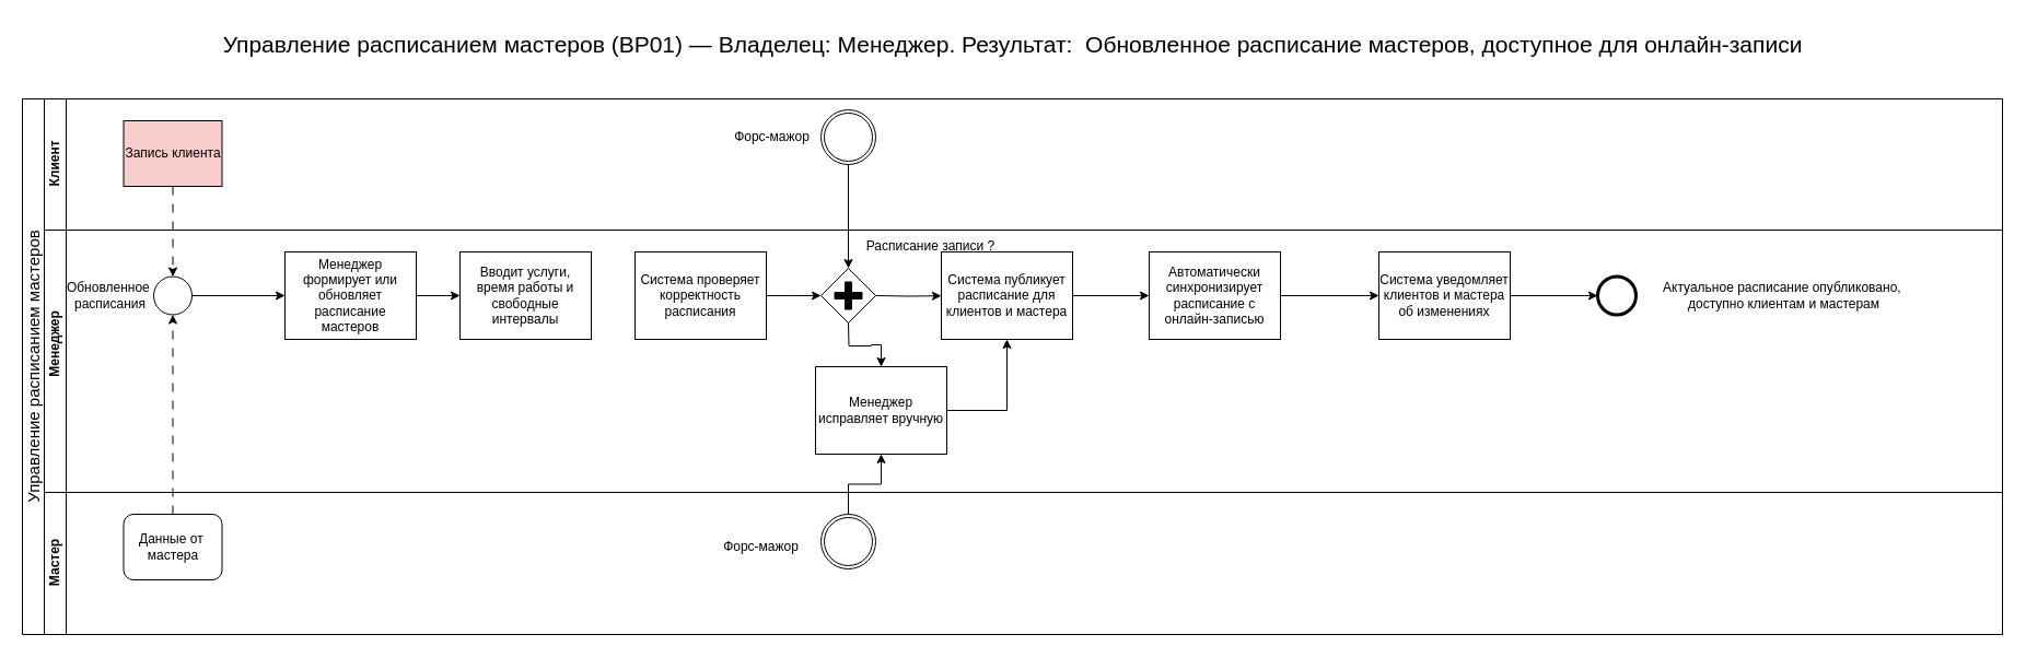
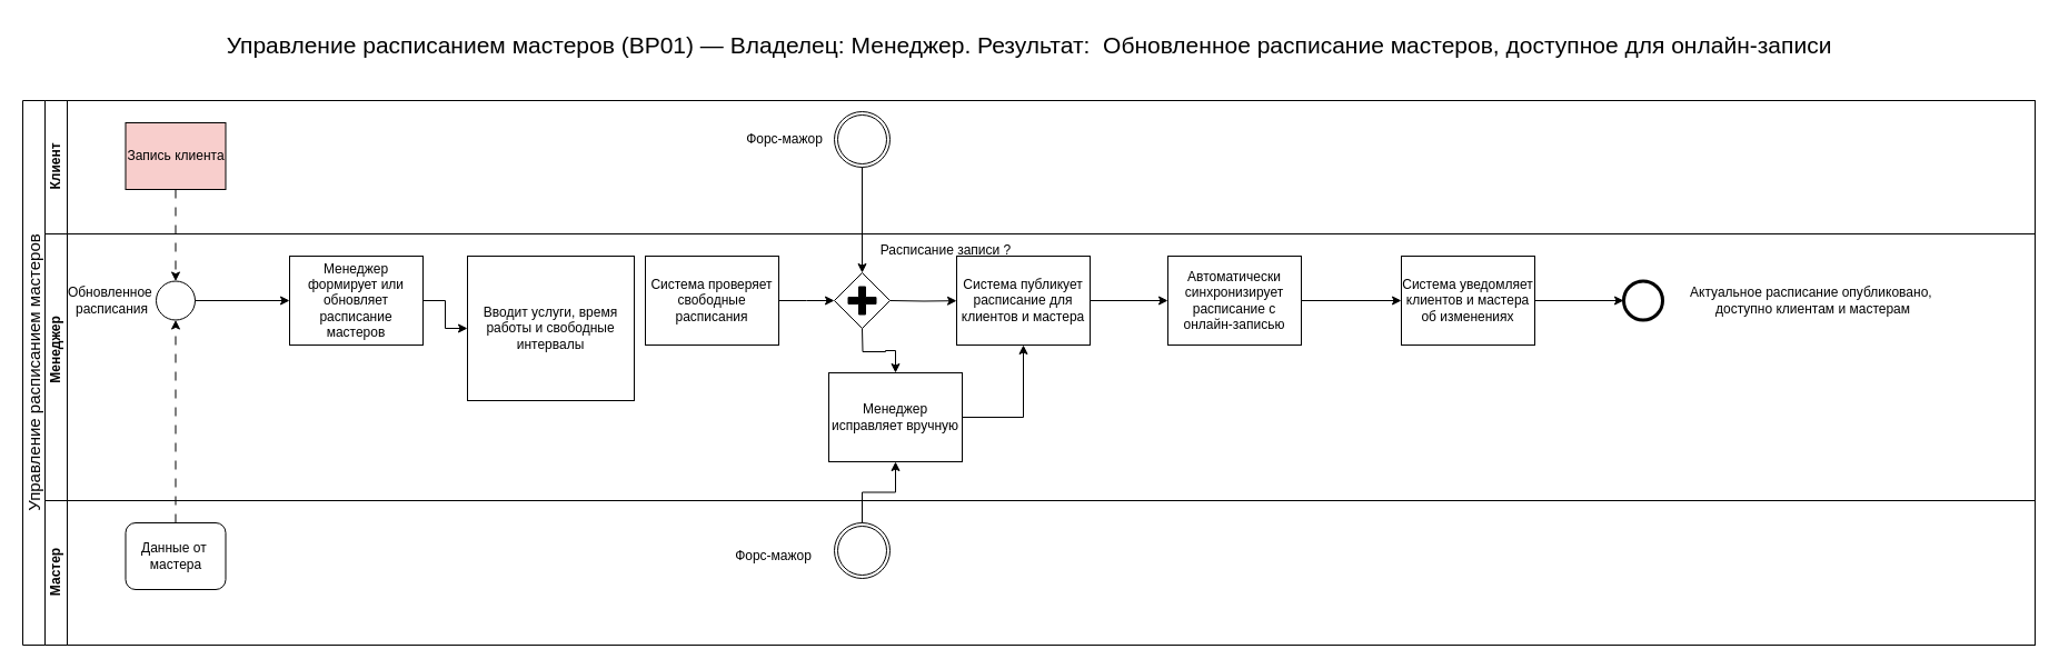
  <mxCell id="0" />
  <mxCell id="1" parent="0" />
  <mxCell id="2" value="&lt;font style=&quot;font-size: 21px;&quot;&gt;Управление расписанием мастеров (BP01) — Владелец: Менеджер. Результат:&amp;nbsp;&amp;nbsp;Обновленное расписание мастеров, доступное для онлайн-записи&lt;/font&gt;" style="text;html=1;align=center;verticalAlign=middle;resizable=0;points=[];autosize=1;strokeColor=none;fillColor=none;" parent="1" vertex="1"><mxGeometry x="190" y="20" width="1470" height="40" as="geometry" /></mxCell>
  <mxCell id="3" value="&lt;span style=&quot;text-wrap-mode: nowrap; font-weight: normal;&quot;&gt;&lt;font style=&quot;font-size: 15px;&quot;&gt;Управление расписанием мастеров&lt;/font&gt;&lt;/span&gt;" style="swimlane;html=1;childLayout=stackLayout;resizeParent=1;resizeParentMax=0;horizontal=0;startSize=20;horizontalStack=0;whiteSpace=wrap;" parent="1" vertex="1"><mxGeometry x="20" y="90" width="1810" height="490" as="geometry" /></mxCell>
  <mxCell id="4" value="Клиент" style="swimlane;html=1;startSize=20;horizontal=0;" parent="3" vertex="1"><mxGeometry x="20" width="1790" height="120" as="geometry" /></mxCell>
  <mxCell id="5" value="Запись клиента" style="whiteSpace=wrap;html=1;fillColor=#f8cecc;" parent="4" vertex="1"><mxGeometry x="72.5" y="20" width="90" height="60" as="geometry" /></mxCell>
  <mxCell id="6" value="" style="points=[[0.145,0.145,0],[0.5,0,0],[0.855,0.145,0],[1,0.5,0],[0.855,0.855,0],[0.5,1,0],[0.145,0.855,0],[0,0.5,0]];shape=mxgraph.bpmn.event;html=1;verticalLabelPosition=bottom;labelBackgroundColor=#ffffff;verticalAlign=top;align=center;perimeter=ellipsePerimeter;outlineConnect=0;aspect=fixed;outline=throwing;symbol=general;" parent="4" vertex="1"><mxGeometry x="710" y="10" width="50" height="50" as="geometry" /></mxCell>
  <mxCell id="7" value="Форс-мажор" style="text;html=1;align=center;verticalAlign=middle;resizable=0;points=[];autosize=1;strokeColor=none;fillColor=none;" parent="4" vertex="1"><mxGeometry x="620" y="20" width="90" height="30" as="geometry" /></mxCell>
  <mxCell id="8" style="edgeStyle=orthogonalEdgeStyle;rounded=0;orthogonalLoop=1;jettySize=auto;html=1;exitX=0.5;exitY=1;exitDx=0;exitDy=0;entryX=0.5;entryY=0;entryDx=0;entryDy=0;entryPerimeter=0;dashed=1;dashPattern=8 8;" parent="3" source="5" target="10" edge="1"><mxGeometry relative="1" as="geometry" /></mxCell>
  <mxCell id="9" value="&lt;span style=&quot;white-space: pre;&quot;&gt;&#09;&lt;/span&gt;&lt;span style=&quot;white-space: pre;&quot;&gt;&#09;&lt;/span&gt;&lt;span style=&quot;white-space: pre;&quot;&gt;&#09;&lt;/span&gt;&lt;span style=&quot;white-space: pre;&quot;&gt;&#09;&lt;/span&gt;&lt;span style=&quot;white-space: pre;&quot;&gt;&#09;&lt;/span&gt;&lt;span style=&quot;white-space: pre;&quot;&gt;&#09;&lt;/span&gt;Менеджер" style="swimlane;html=1;startSize=20;horizontal=0;" parent="3" vertex="1"><mxGeometry x="20" y="120" width="1790" height="370" as="geometry" /></mxCell>
  <mxCell id="10" value="" style="points=[[0.145,0.145,0],[0.5,0,0],[0.855,0.145,0],[1,0.5,0],[0.855,0.855,0],[0.5,1,0],[0.145,0.855,0],[0,0.5,0]];shape=mxgraph.bpmn.event;html=1;verticalLabelPosition=bottom;labelBackgroundColor=#ffffff;verticalAlign=top;align=center;perimeter=ellipsePerimeter;outlineConnect=0;aspect=fixed;outline=standard;symbol=general;" parent="9" vertex="1"><mxGeometry x="100" y="42.5" width="35" height="35" as="geometry" /></mxCell>
  <mxCell id="11" value="Обновленное&amp;nbsp;&lt;div&gt;расписания&lt;/div&gt;" style="text;html=1;align=center;verticalAlign=middle;resizable=0;points=[];autosize=1;strokeColor=none;fillColor=none;" parent="9" vertex="1"><mxGeometry x="10" y="40" width="100" height="40" as="geometry" /></mxCell>
  <mxCell id="12" value="Менеджер формирует или обновляет расписание мастеров" style="points=[[0.25,0,0],[0.5,0,0],[0.75,0,0],[1,0.25,0],[1,0.5,0],[1,0.75,0],[0.75,1,0],[0.5,1,0],[0.25,1,0],[0,0.75,0],[0,0.5,0],[0,0.25,0]];shape=mxgraph.bpmn.task2;whiteSpace=wrap;rectStyle=rounded;size=10;html=1;container=1;expand=0;collapsible=0;taskMarker=abstract;" parent="9" vertex="1"><mxGeometry x="220" y="20" width="120" height="80" as="geometry" /></mxCell>
- <mxCell id="13" value="Вводит услуги, время работы и свободные интервалы" style="points=[[0.25,0,0],[0.5,0,0],[0.75,0,0],[1,0.25,0],[1,0.5,0],[1,0.75,0],[0.75,1,0],[0.5,1,0],[0.25,1,0],[0,0.75,0],[0,0.5,0],[0,0.25,0]];shape=mxgraph.bpmn.task2;whiteSpace=wrap;rectStyle=rounded;size=10;html=1;container=1;expand=0;collapsible=0;taskMarker=abstract;" parent="9" vertex="1"><mxGeometry x="380" y="20" width="120" height="80" as="geometry" /></mxCell>
- <mxCell id="14" value="Система проверяет корректность расписания" style="points=[[0.25,0,0],[0.5,0,0],[0.75,0,0],[1,0.25,0],[1,0.5,0],[1,0.75,0],[0.75,1,0],[0.5,1,0],[0.25,1,0],[0,0.75,0],[0,0.5,0],[0,0.25,0]];shape=mxgraph.bpmn.task2;whiteSpace=wrap;rectStyle=rounded;size=10;html=1;container=1;expand=0;collapsible=0;taskMarker=abstract;" parent="9" vertex="1"><mxGeometry x="540" y="20" width="120" height="80" as="geometry" /></mxCell>
+ <mxCell id="13" value="Вводит услуги, время работы и свободные интервалы" style="points=[[0.25,0,0],[0.5,0,0],[0.75,0,0],[1,0.25,0],[1,0.5,0],[1,0.75,0],[0.75,1,0],[0.5,1,0],[0.25,1,0],[0,0.75,0],[0,0.5,0],[0,0.25,0]];shape=mxgraph.bpmn.task2;whiteSpace=wrap;rectStyle=rounded;size=10;html=1;container=1;expand=0;collapsible=0;taskMarker=abstract;" parent="9" vertex="1"><mxGeometry x="380" y="20" width="150" height="130" as="geometry" /></mxCell>
+ <mxCell id="14" value="Система проверяет свободные расписания" style="points=[[0.25,0,0],[0.5,0,0],[0.75,0,0],[1,0.25,0],[1,0.5,0],[1,0.75,0],[0.75,1,0],[0.5,1,0],[0.25,1,0],[0,0.75,0],[0,0.5,0],[0,0.25,0]];shape=mxgraph.bpmn.task2;whiteSpace=wrap;rectStyle=rounded;size=10;html=1;container=1;expand=0;collapsible=0;taskMarker=abstract;" parent="9" vertex="1"><mxGeometry x="540" y="20" width="120" height="80" as="geometry" /></mxCell>
  <mxCell id="15" style="edgeStyle=orthogonalEdgeStyle;rounded=0;orthogonalLoop=1;jettySize=auto;html=1;exitX=1;exitY=0.5;exitDx=0;exitDy=0;exitPerimeter=0;entryX=0;entryY=0.5;entryDx=0;entryDy=0;entryPerimeter=0;" parent="9" source="10" target="12" edge="1"><mxGeometry relative="1" as="geometry" /></mxCell>
  <mxCell id="16" style="edgeStyle=orthogonalEdgeStyle;rounded=0;orthogonalLoop=1;jettySize=auto;html=1;exitX=1;exitY=0.5;exitDx=0;exitDy=0;exitPerimeter=0;entryX=0;entryY=0.5;entryDx=0;entryDy=0;entryPerimeter=0;" parent="9" source="12" target="13" edge="1"><mxGeometry relative="1" as="geometry" /></mxCell>
  <mxCell id="17" style="edgeStyle=orthogonalEdgeStyle;rounded=0;orthogonalLoop=1;jettySize=auto;html=1;exitX=1;exitY=0.5;exitDx=0;exitDy=0;exitPerimeter=0;" parent="9" edge="1"><mxGeometry relative="1" as="geometry"><mxPoint x="820" y="60.167" as="targetPoint" /><mxPoint x="760" y="60" as="sourcePoint" /></mxGeometry></mxCell>
  <mxCell id="18" value="Расписание записи ?" style="text;html=1;align=center;verticalAlign=middle;resizable=0;points=[];autosize=1;strokeColor=none;fillColor=none;" parent="9" vertex="1"><mxGeometry x="730" width="160" height="30" as="geometry" /></mxCell>
  <mxCell id="19" style="edgeStyle=orthogonalEdgeStyle;rounded=0;orthogonalLoop=1;jettySize=auto;html=1;exitX=1;exitY=0.5;exitDx=0;exitDy=0;exitPerimeter=0;entryX=0;entryY=0.5;entryDx=0;entryDy=0;entryPerimeter=0;" parent="9" source="14" edge="1"><mxGeometry relative="1" as="geometry"><mxPoint x="710" y="60" as="targetPoint" /></mxGeometry></mxCell>
  <mxCell id="20" value="Мастер" style="swimlane;html=1;startSize=20;horizontal=0;" parent="9" vertex="1"><mxGeometry y="240" width="1790" height="130" as="geometry"><mxRectangle x="20" y="240" width="740" height="30" as="alternateBounds" /></mxGeometry></mxCell>
  <mxCell id="21" value="Данные от&amp;nbsp; мастера" style="whiteSpace=wrap;html=1;rounded=1;" parent="20" vertex="1"><mxGeometry x="72.5" y="20" width="90" height="60" as="geometry" /></mxCell>
  <mxCell id="22" value="" style="points=[[0.145,0.145,0],[0.5,0,0],[0.855,0.145,0],[1,0.5,0],[0.855,0.855,0],[0.5,1,0],[0.145,0.855,0],[0,0.5,0]];shape=mxgraph.bpmn.event;html=1;verticalLabelPosition=bottom;labelBackgroundColor=#ffffff;verticalAlign=top;align=center;perimeter=ellipsePerimeter;outlineConnect=0;aspect=fixed;outline=throwing;symbol=general;" parent="20" vertex="1"><mxGeometry x="710" y="20" width="50" height="50" as="geometry" /></mxCell>
  <mxCell id="23" value="Форс-мажор" style="text;html=1;align=center;verticalAlign=middle;resizable=0;points=[];autosize=1;strokeColor=none;fillColor=none;" parent="20" vertex="1"><mxGeometry x="610" y="35" width="90" height="30" as="geometry" /></mxCell>
  <mxCell id="24" style="edgeStyle=orthogonalEdgeStyle;rounded=0;orthogonalLoop=1;jettySize=auto;html=1;exitX=0.5;exitY=0;exitDx=0;exitDy=0;entryX=0.5;entryY=1;entryDx=0;entryDy=0;entryPerimeter=0;dashed=1;dashPattern=8 8;" parent="9" source="21" target="10" edge="1"><mxGeometry relative="1" as="geometry" /></mxCell>
  <mxCell id="25" value="Система публикует расписание для клиентов и мастера" style="points=[[0.25,0,0],[0.5,0,0],[0.75,0,0],[1,0.25,0],[1,0.5,0],[1,0.75,0],[0.75,1,0],[0.5,1,0],[0.25,1,0],[0,0.75,0],[0,0.5,0],[0,0.25,0]];shape=mxgraph.bpmn.task2;whiteSpace=wrap;rectStyle=rounded;size=10;html=1;container=1;expand=0;collapsible=0;taskMarker=abstract;" parent="9" vertex="1"><mxGeometry x="820" y="20" width="120" height="80" as="geometry" /></mxCell>
  <mxCell id="26" style="edgeStyle=orthogonalEdgeStyle;rounded=0;orthogonalLoop=1;jettySize=auto;html=1;exitX=1;exitY=0.5;exitDx=0;exitDy=0;exitPerimeter=0;entryX=0.5;entryY=1;entryDx=0;entryDy=0;entryPerimeter=0;" parent="9" source="27" target="25" edge="1"><mxGeometry relative="1" as="geometry"><mxPoint x="890" y="110" as="targetPoint" /></mxGeometry></mxCell>
  <mxCell id="27" value="Менеджер исправляет вручную" style="points=[[0.25,0,0],[0.5,0,0],[0.75,0,0],[1,0.25,0],[1,0.5,0],[1,0.75,0],[0.75,1,0],[0.5,1,0],[0.25,1,0],[0,0.75,0],[0,0.5,0],[0,0.25,0]];shape=mxgraph.bpmn.task2;whiteSpace=wrap;rectStyle=rounded;size=10;html=1;container=1;expand=0;collapsible=0;taskMarker=abstract;" parent="9" vertex="1"><mxGeometry x="705" y="125" width="120" height="80" as="geometry" /></mxCell>
  <mxCell id="28" style="edgeStyle=orthogonalEdgeStyle;rounded=0;orthogonalLoop=1;jettySize=auto;html=1;exitX=0.5;exitY=1;exitDx=0;exitDy=0;exitPerimeter=0;entryX=0.5;entryY=0;entryDx=0;entryDy=0;entryPerimeter=0;" parent="9" target="27" edge="1"><mxGeometry relative="1" as="geometry"><mxPoint x="735" y="85" as="sourcePoint" /></mxGeometry></mxCell>
  <mxCell id="29" value="Автоматически синхронизирует расписание с онлайн-записью" style="points=[[0.25,0,0],[0.5,0,0],[0.75,0,0],[1,0.25,0],[1,0.5,0],[1,0.75,0],[0.75,1,0],[0.5,1,0],[0.25,1,0],[0,0.75,0],[0,0.5,0],[0,0.25,0]];shape=mxgraph.bpmn.task2;whiteSpace=wrap;rectStyle=rounded;size=10;html=1;container=1;expand=0;collapsible=0;taskMarker=abstract;" parent="9" vertex="1"><mxGeometry x="1010" y="20" width="120" height="80" as="geometry" /></mxCell>
  <mxCell id="30" style="edgeStyle=orthogonalEdgeStyle;rounded=0;orthogonalLoop=1;jettySize=auto;html=1;exitX=1;exitY=0.5;exitDx=0;exitDy=0;exitPerimeter=0;entryX=0;entryY=0.5;entryDx=0;entryDy=0;entryPerimeter=0;" parent="9" source="25" target="29" edge="1"><mxGeometry relative="1" as="geometry" /></mxCell>
  <mxCell id="31" value="" style="points=[[0.145,0.145,0],[0.5,0,0],[0.855,0.145,0],[1,0.5,0],[0.855,0.855,0],[0.5,1,0],[0.145,0.855,0],[0,0.5,0]];shape=mxgraph.bpmn.event;html=1;verticalLabelPosition=bottom;labelBackgroundColor=#ffffff;verticalAlign=top;align=center;perimeter=ellipsePerimeter;outlineConnect=0;aspect=fixed;outline=end;symbol=terminate2;" parent="9" vertex="1"><mxGeometry x="1420" y="42.5" width="35" height="35" as="geometry" /></mxCell>
  <mxCell id="32" value="&lt;font&gt;Актуальное расписание опубликовано,&amp;nbsp;&lt;/font&gt;&lt;div&gt;&lt;font&gt;доступно клиентам и мастерам&lt;/font&gt;&lt;/div&gt;" style="text;html=1;align=center;verticalAlign=middle;resizable=0;points=[];autosize=1;strokeColor=none;fillColor=none;" parent="9" vertex="1"><mxGeometry x="1470" y="40" width="240" height="40" as="geometry" /></mxCell>
  <mxCell id="33" value="Система уведомляет клиентов и мастера об изменениях" style="points=[[0.25,0,0],[0.5,0,0],[0.75,0,0],[1,0.25,0],[1,0.5,0],[1,0.75,0],[0.75,1,0],[0.5,1,0],[0.25,1,0],[0,0.75,0],[0,0.5,0],[0,0.25,0]];shape=mxgraph.bpmn.task2;whiteSpace=wrap;rectStyle=rounded;size=10;html=1;container=1;expand=0;collapsible=0;taskMarker=abstract;" parent="9" vertex="1"><mxGeometry x="1220" y="20" width="120" height="80" as="geometry" /></mxCell>
  <mxCell id="34" style="edgeStyle=orthogonalEdgeStyle;rounded=0;orthogonalLoop=1;jettySize=auto;html=1;exitX=1;exitY=0.5;exitDx=0;exitDy=0;exitPerimeter=0;entryX=0;entryY=0.5;entryDx=0;entryDy=0;entryPerimeter=0;" parent="9" source="29" target="33" edge="1"><mxGeometry relative="1" as="geometry" /></mxCell>
  <mxCell id="35" style="edgeStyle=orthogonalEdgeStyle;rounded=0;orthogonalLoop=1;jettySize=auto;html=1;exitX=1;exitY=0.5;exitDx=0;exitDy=0;exitPerimeter=0;entryX=0;entryY=0.5;entryDx=0;entryDy=0;entryPerimeter=0;" parent="9" source="33" target="31" edge="1"><mxGeometry relative="1" as="geometry" /></mxCell>
  <mxCell id="36" value="" style="points=[[0.25,0.25,0],[0.5,0,0],[0.75,0.25,0],[1,0.5,0],[0.75,0.75,0],[0.5,1,0],[0.25,0.75,0],[0,0.5,0]];shape=mxgraph.bpmn.gateway2;html=1;verticalLabelPosition=bottom;labelBackgroundColor=#ffffff;verticalAlign=top;align=center;perimeter=rhombusPerimeter;outlineConnect=0;outline=none;symbol=none;gwType=parallel;" parent="9" vertex="1"><mxGeometry x="710" y="35" width="50" height="50" as="geometry" /></mxCell>
  <mxCell id="37" style="edgeStyle=orthogonalEdgeStyle;rounded=0;orthogonalLoop=1;jettySize=auto;html=1;exitX=0.5;exitY=0;exitDx=0;exitDy=0;exitPerimeter=0;entryX=0.5;entryY=1;entryDx=0;entryDy=0;entryPerimeter=0;" parent="9" source="22" target="27" edge="1"><mxGeometry relative="1" as="geometry" /></mxCell>
  <mxCell id="38" style="edgeStyle=orthogonalEdgeStyle;rounded=0;orthogonalLoop=1;jettySize=auto;html=1;exitX=0.5;exitY=1;exitDx=0;exitDy=0;exitPerimeter=0;" parent="3" source="6" target="36" edge="1"><mxGeometry relative="1" as="geometry" /></mxCell>
